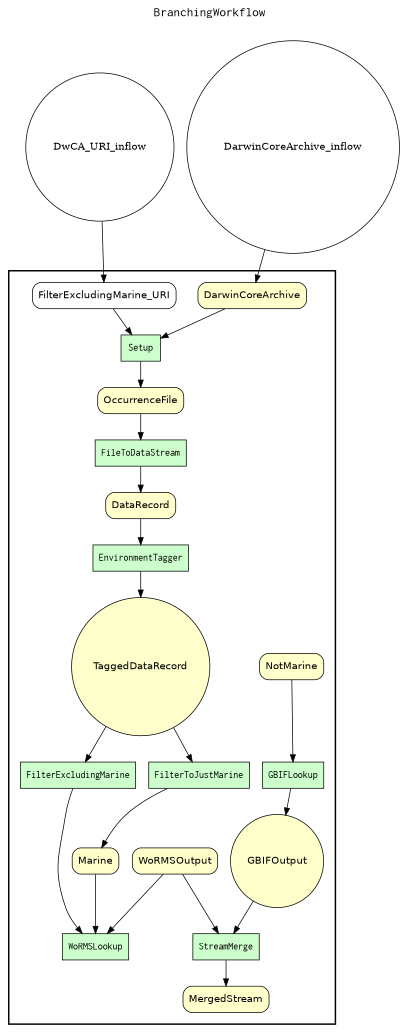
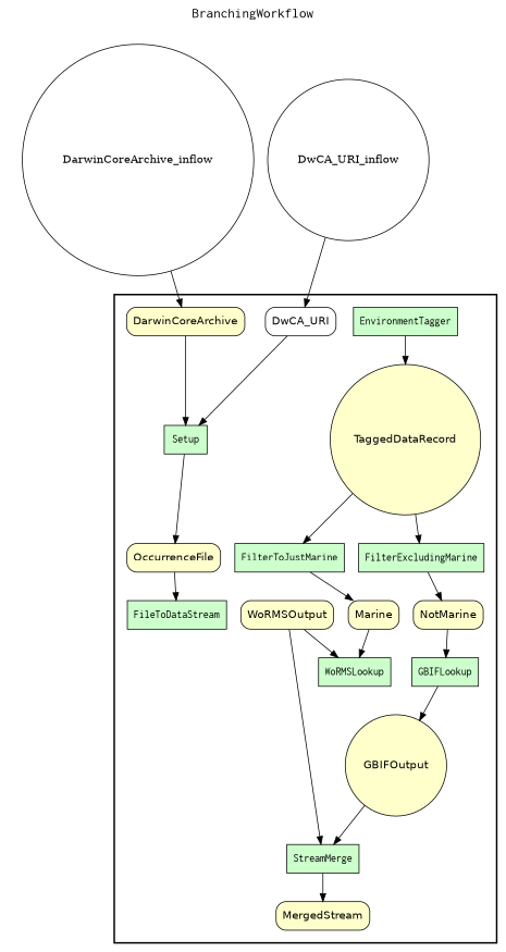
  digraph {
    fontname=Courier
    fontsize=18
    label=BranchingWorkflow
    labelloc=t
    rankdir=TB
    node [fillcolor="#FFFFCC" fontname=Helvetica peripheries=1 shape=box style="rounded,filled"]
    GBIFLookup [fillcolor="#CCFFCC" fontname=Courier style=filled]
    WoRMSLookup [fillcolor="#CCFFCC" fontname=Courier style=filled]
    FilterExcludingMarine [fillcolor="#CCFFCC" fontname=Courier style=filled]
    FilterToJustMarine [fillcolor="#CCFFCC" fontname=Courier style=filled]
    EnvironmentTagger [fillcolor="#CCFFCC" fontname=Courier style=filled]
    FileToDataStream [fillcolor="#CCFFCC" fontname=Courier style=filled]
    Setup [fillcolor="#CCFFCC" fontname=Courier style=filled]
    StreamMerge [fillcolor="#CCFFCC" fontname=Courier style=filled]
    DarwinCoreArchive
    OccurrenceFile
-   DataRecord
    TaggedDataRecord [shape=circle]
    Marine
    NotMarine
    WoRMSOutput
    GBIFOutput [shape=circle]
    MergedStream
-   DwCA_URI [fillcolor="#FFFFFF" label=FilterExcludingMarine_URI]
+   DwCA_URI [fillcolor="#FFFFFF"]
    DarwinCoreArchive_inflow [fillcolor="#FFFFFF" shape=circle width=0.2 fontname="" style=""]
    DwCA_URI_inflow [fillcolor="#FFFFFF" shape=circle width=0.2 fontname="" style=""]
    subgraph cluster_1 {
      color=black
      label=""
      penwidth=2
      subgraph cluster_2 {
        color=white
        label=""
        penwidth=2
        GBIFLookup
        WoRMSLookup
        FilterExcludingMarine
        FilterToJustMarine
        EnvironmentTagger
        FileToDataStream
        Setup
        StreamMerge
        DarwinCoreArchive
        OccurrenceFile
-       DataRecord
        TaggedDataRecord
        Marine
        NotMarine
        WoRMSOutput
        GBIFOutput
        MergedStream
        DwCA_URI
      }
    }
    subgraph cluster_3 {
      color=white
      label=""
      penwidth=2
      subgraph cluster_4 {
        color=white
        label=""
        penwidth=2
        DarwinCoreArchive_inflow
        DwCA_URI_inflow
      }
    }
    subgraph cluster_5 {
      color=white
      label=""
      penwidth=2
      subgraph cluster_6 {
        color=white
        label=""
        penwidth=2
      }
    }
    GBIFLookup -> GBIFOutput
-   FilterExcludingMarine -> WoRMSLookup
+   FilterExcludingMarine -> NotMarine
    FilterToJustMarine -> Marine
    EnvironmentTagger -> TaggedDataRecord
-   FileToDataStream -> DataRecord
    Setup -> OccurrenceFile
    StreamMerge -> MergedStream
    DarwinCoreArchive -> Setup
    OccurrenceFile -> FileToDataStream
-   DataRecord -> EnvironmentTagger
    TaggedDataRecord -> FilterExcludingMarine
    TaggedDataRecord -> FilterToJustMarine
    Marine -> WoRMSLookup
    NotMarine -> GBIFLookup
    WoRMSOutput -> WoRMSLookup
    WoRMSOutput -> StreamMerge
    GBIFOutput -> StreamMerge
    DwCA_URI -> Setup
    DarwinCoreArchive_inflow -> DarwinCoreArchive
    DwCA_URI_inflow -> DwCA_URI
  }
